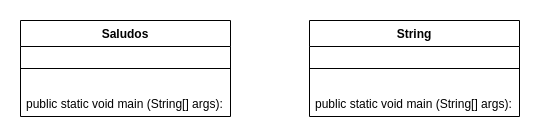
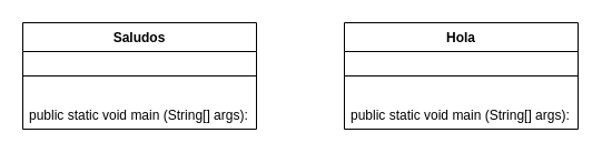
  <mxCell id="0" />
  <mxCell id="1" parent="0" />
- <mxCell id="2" value="String" style="swimlane;fontStyle=1;align=center;verticalAlign=top;childLayout=stackLayout;horizontal=1;startSize=26;horizontalStack=0;resizeParent=1;resizeParentMax=0;resizeLast=0;collapsible=1;marginBottom=0;" vertex="1" parent="1"><mxGeometry x="309" y="20" width="210" height="96" as="geometry" /></mxCell>
+ <mxCell id="2" value="Hola" style="swimlane;fontStyle=1;align=center;verticalAlign=top;childLayout=stackLayout;horizontal=1;startSize=26;horizontalStack=0;resizeParent=1;resizeParentMax=0;resizeLast=0;collapsible=1;marginBottom=0;" vertex="1" parent="1"><mxGeometry x="309" y="20" width="210" height="96" as="geometry" /></mxCell>
  <mxCell id="3" value="" style="line;strokeWidth=1;fillColor=none;align=left;verticalAlign=middle;spacingTop=-1;spacingLeft=3;spacingRight=3;rotatable=0;labelPosition=right;points=[];portConstraint=eastwest;" vertex="1" parent="2"><mxGeometry y="26" width="210" height="44" as="geometry" /></mxCell>
  <mxCell id="4" value="public static void main (String[] args):" style="text;strokeColor=none;fillColor=none;align=left;verticalAlign=top;spacingLeft=4;spacingRight=4;overflow=hidden;rotatable=0;points=[[0,0.5],[1,0.5]];portConstraint=eastwest;" vertex="1" parent="2"><mxGeometry y="70" width="210" height="26" as="geometry" /></mxCell>
  <mxCell id="5" value="Saludos" style="swimlane;fontStyle=1;align=center;verticalAlign=top;childLayout=stackLayout;horizontal=1;startSize=26;horizontalStack=0;resizeParent=1;resizeParentMax=0;resizeLast=0;collapsible=1;marginBottom=0;" vertex="1" parent="1"><mxGeometry x="20" y="20" width="210" height="96" as="geometry" /></mxCell>
  <mxCell id="6" value="" style="line;strokeWidth=1;fillColor=none;align=left;verticalAlign=middle;spacingTop=-1;spacingLeft=3;spacingRight=3;rotatable=0;labelPosition=right;points=[];portConstraint=eastwest;" vertex="1" parent="5"><mxGeometry y="26" width="210" height="44" as="geometry" /></mxCell>
  <mxCell id="7" value="public static void main (String[] args):" style="text;strokeColor=none;fillColor=none;align=left;verticalAlign=top;spacingLeft=4;spacingRight=4;overflow=hidden;rotatable=0;points=[[0,0.5],[1,0.5]];portConstraint=eastwest;" vertex="1" parent="5"><mxGeometry y="70" width="210" height="26" as="geometry" /></mxCell>
